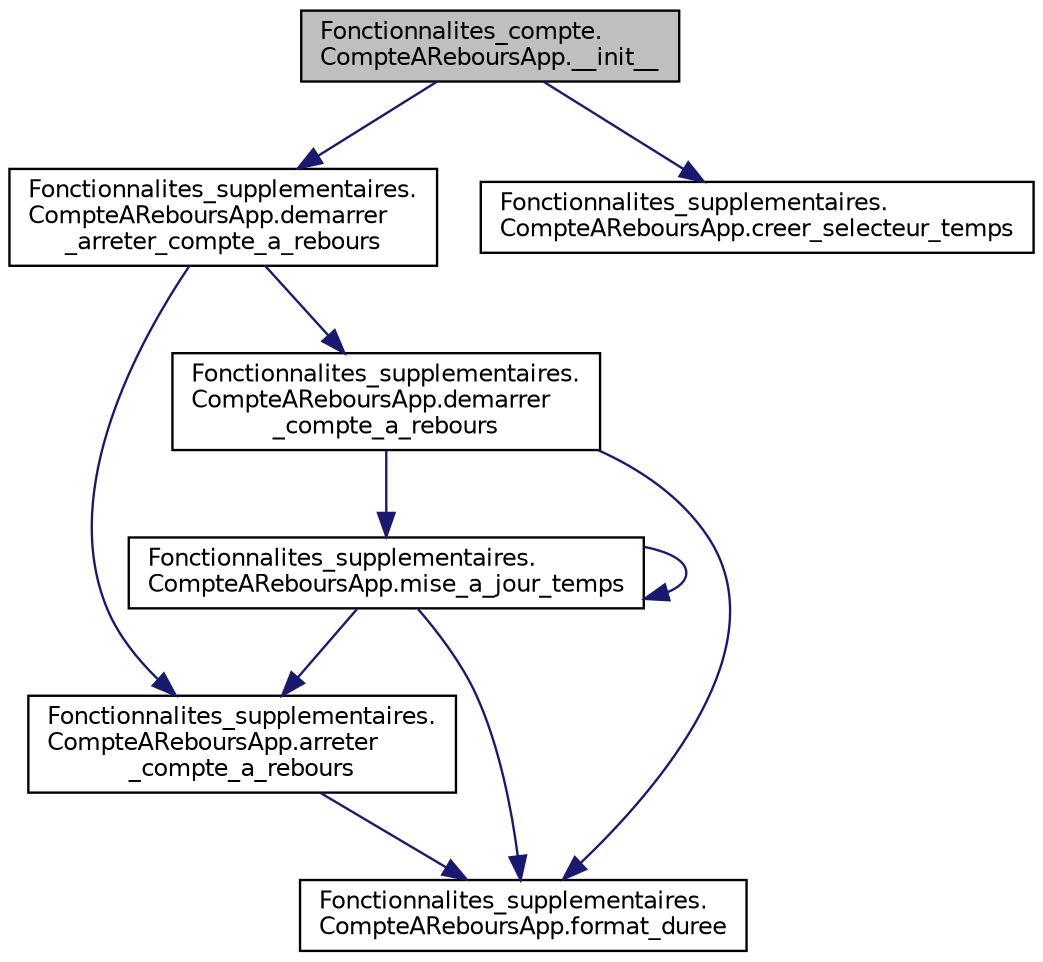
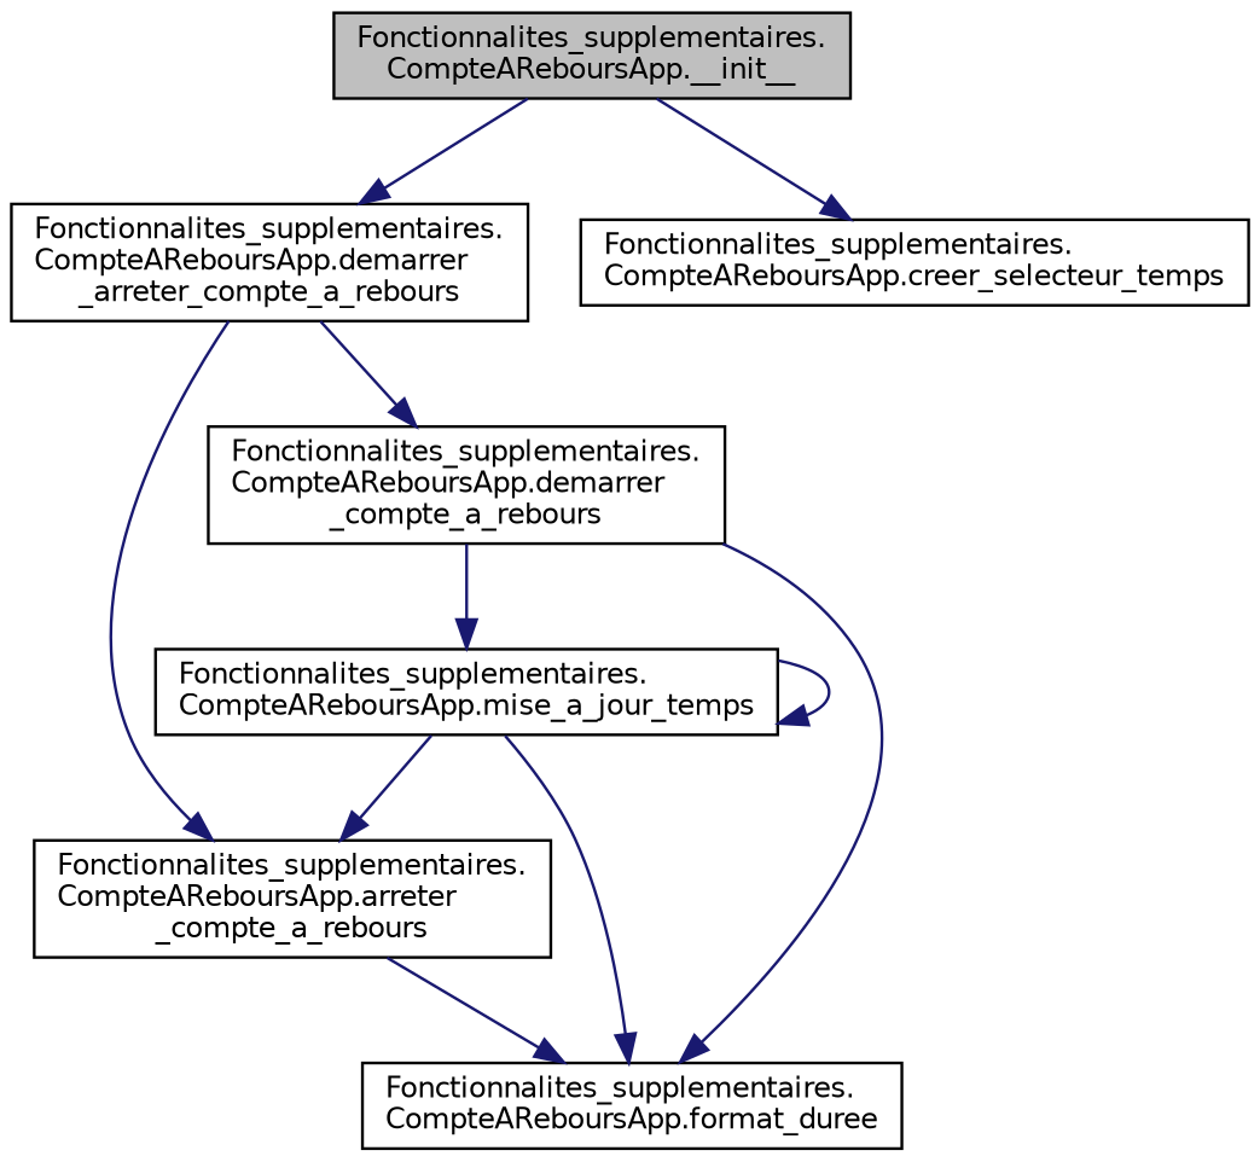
  digraph {
    rankdir=TB
    node [color=black fillcolor=white fontname=Helvetica fontsize=10 shape=record style=filled]
    edge [color=midnightblue fontname=Helvetica fontsize=10 labelfontname=Helvetica labelfontsize=10 style=solid]
-   n1 [fillcolor=grey75 fontcolor=black height=0.2 label="Fonctionnalites_compte.\lCompteAReboursApp.__init__" width=0.4]
+   n1 [fillcolor=grey75 fontcolor=black height=0.2 label="Fonctionnalites_supplementaires.\lCompteAReboursApp.__init__" width=0.4]
    n2 [height=0.2 label="Fonctionnalites_supplementaires.\lCompteAReboursApp.demarrer\l_arreter_compte_a_rebours" width=0.4]
    n3 [height=0.2 label="Fonctionnalites_supplementaires.\lCompteAReboursApp.creer_selecteur_temps" width=0.4]
    n4 [height=0.2 label="Fonctionnalites_supplementaires.\lCompteAReboursApp.arreter\l_compte_a_rebours" width=0.4]
    n5 [height=0.2 label="Fonctionnalites_supplementaires.\lCompteAReboursApp.demarrer\l_compte_a_rebours" width=0.4]
    n6 [height=0.2 label="Fonctionnalites_supplementaires.\lCompteAReboursApp.format_duree" width=0.4]
    n7 [height=0.2 label="Fonctionnalites_supplementaires.\lCompteAReboursApp.mise_a_jour_temps" width=0.4]
    n1 -> n2
    n1 -> n3
    n2 -> n4
    n2 -> n5
    n4 -> n6
    n5 -> n6
    n5 -> n7
    n7 -> n4
    n7 -> n6
    n7 -> n7
  }
